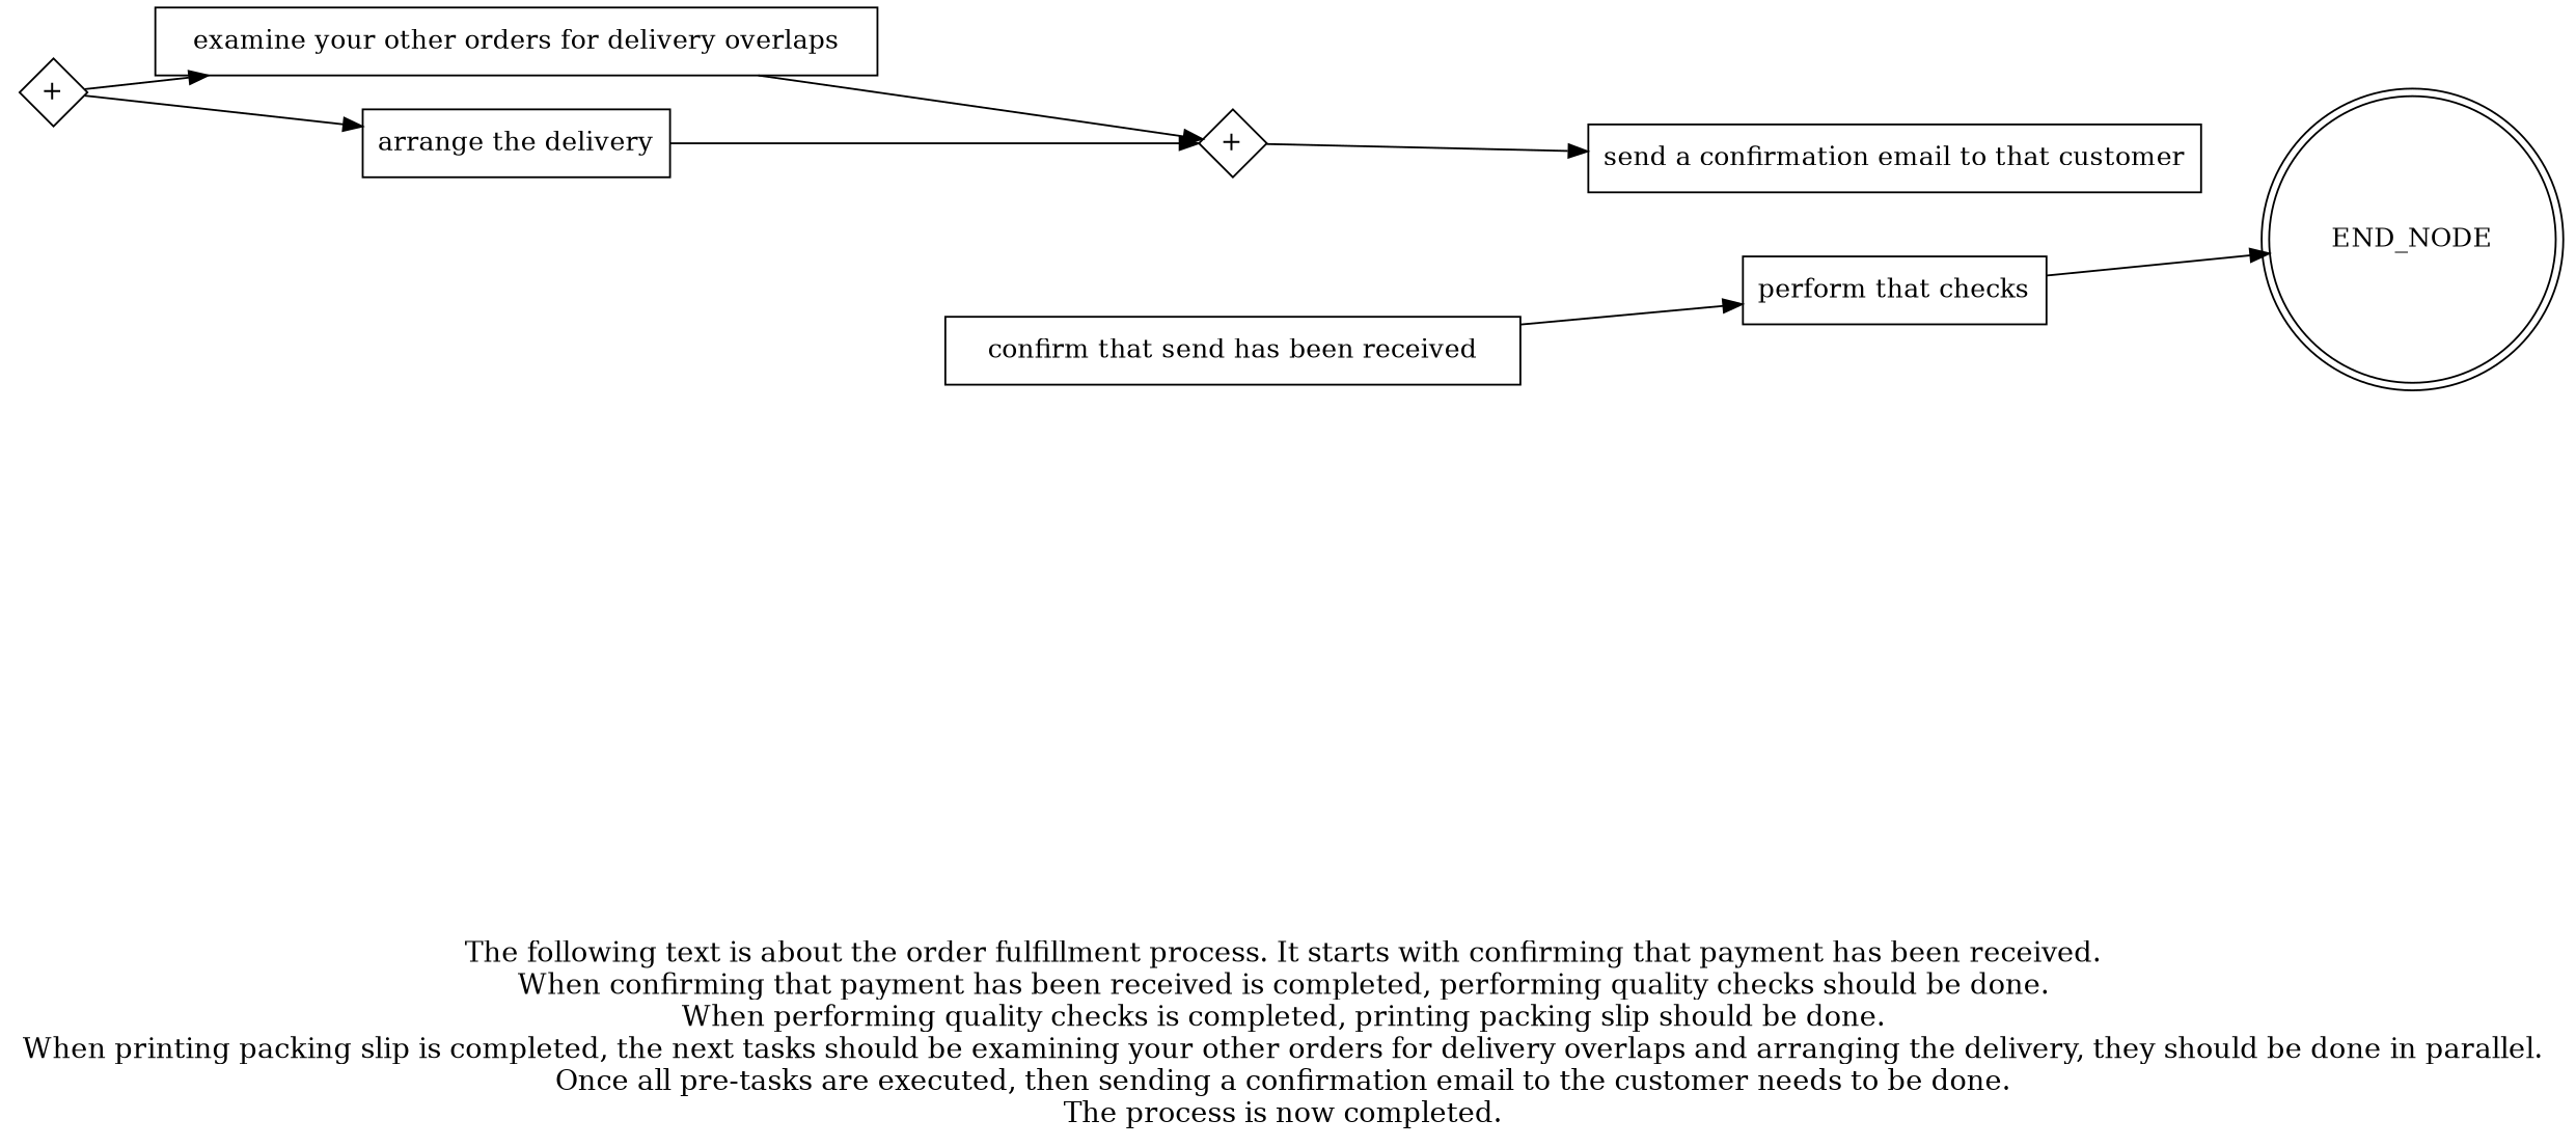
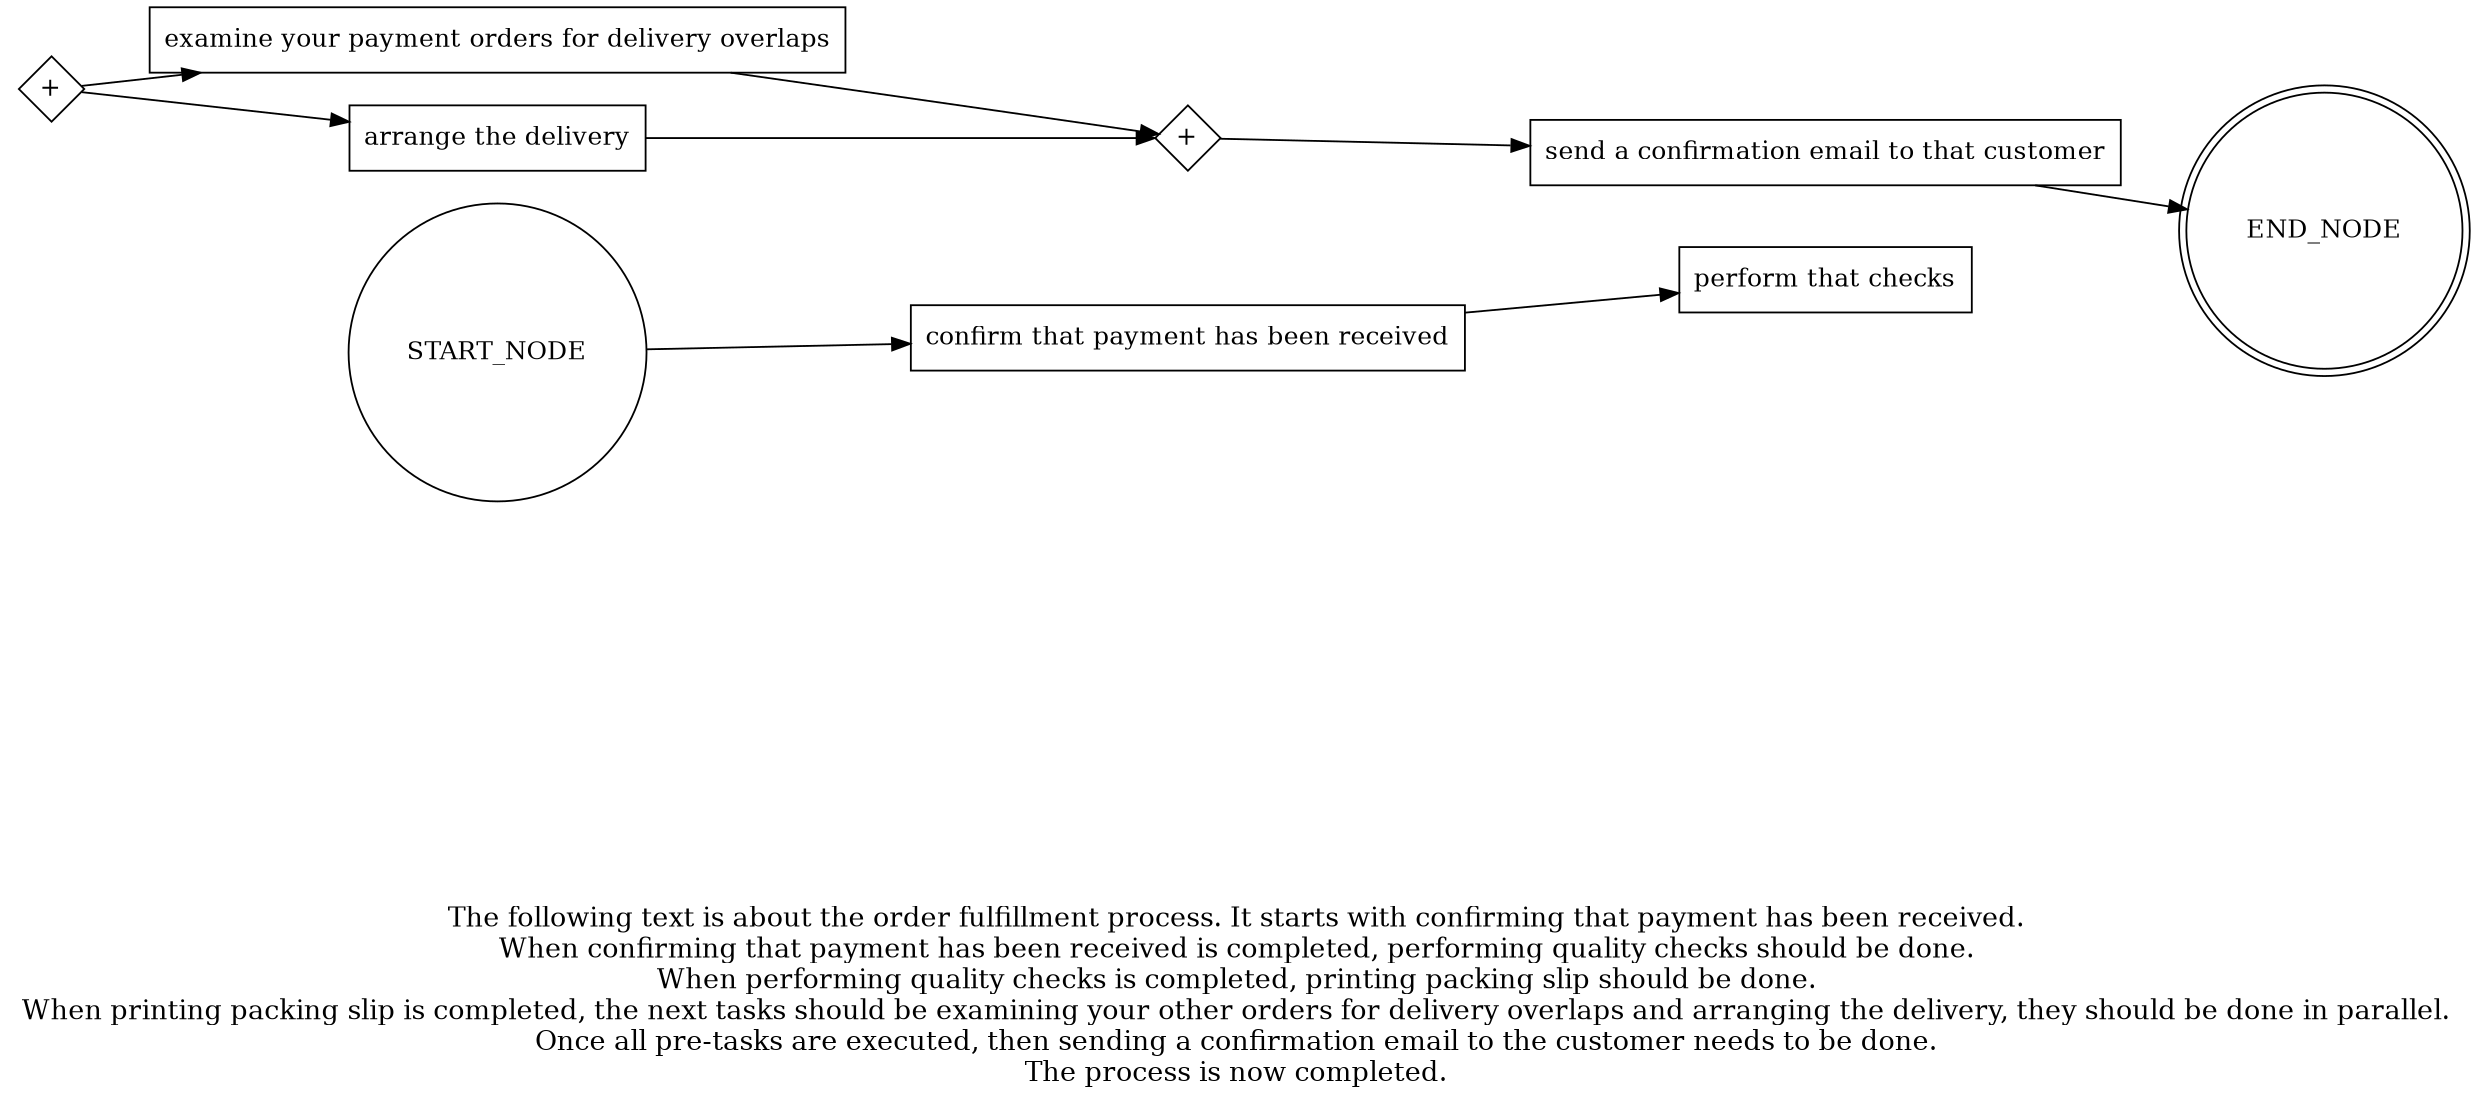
  digraph {
    fontsize=15
    label="\n\n\nThe following text is about the order fulfillment process. It starts with confirming that payment has been received. \nWhen confirming that payment has been received is completed, performing quality checks should be done. \nWhen performing quality checks is completed, printing packing slip should be done. \nWhen printing packing slip is completed, the next tasks should be examining your other orders for delivery overlaps and arranging the delivery, they should be done in parallel. \nOnce all pre-tasks are executed, then sending a confirmation email to the customer needs to be done. \nThe process is now completed. \n"
    rankdir=LR
    node [shape=box]
-   "confirm that payment has been received" [label="confirm that send has been received"]
+   "confirm that payment has been received"
    n2 [label="perform that checks"]
    n3 [fixedsize=true label="+" shape=diamond width=0.5]
-   "examine your other orders for delivery overlaps"
+   "examine your other orders for delivery overlaps" [label="examine your payment orders for delivery overlaps"]
    "arrange the delivery"
    n6 [fixedsize=true label="+" shape=diamond width=0.5]
    n7 [label="send a confirmation email to that customer"]
    END_NODE [shape=doublecircle width=0.2]
+   START_NODE [shape=circle width=0.3]
    subgraph sub_1 {
      "confirm that payment has been received"
      n2
      n3
      "examine your other orders for delivery overlaps"
      "arrange the delivery"
      n6
      n7
    }
    "confirm that payment has been received" -> n2
    n3 -> "examine your other orders for delivery overlaps"
    n3 -> "arrange the delivery"
    "examine your other orders for delivery overlaps" -> n6
    "arrange the delivery" -> n6
    n6 -> n7
-   n2 -> END_NODE
+   n7 -> END_NODE
+   START_NODE -> "confirm that payment has been received"
  }
